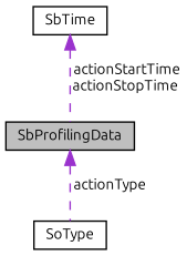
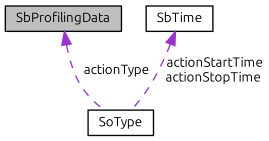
  digraph {
    fontname=Ubuntu
    node [color=black fillcolor=white fontname=Ubuntu fontsize=10 shape=record style=filled]
    edge [color=darkorchid3 dir=back fontname=Ubuntu fontsize=10 labelfontname=Helvetica labelfontsize=10 style=dashed]
    n1 [fillcolor=grey75 fontcolor=black height=0.2 label=SbProfilingData width=0.4]
    n2 [height=0.2 label=SoType width=0.4]
    n3 [height=0.2 label=SbTime width=0.4]
    n1 -> n2 [label=" actionType"]
-   n3 -> n1 [label=" actionStartTime\nactionStopTime"]
+   n3 -> n2 [label=" actionStartTime\nactionStopTime"]
  }
